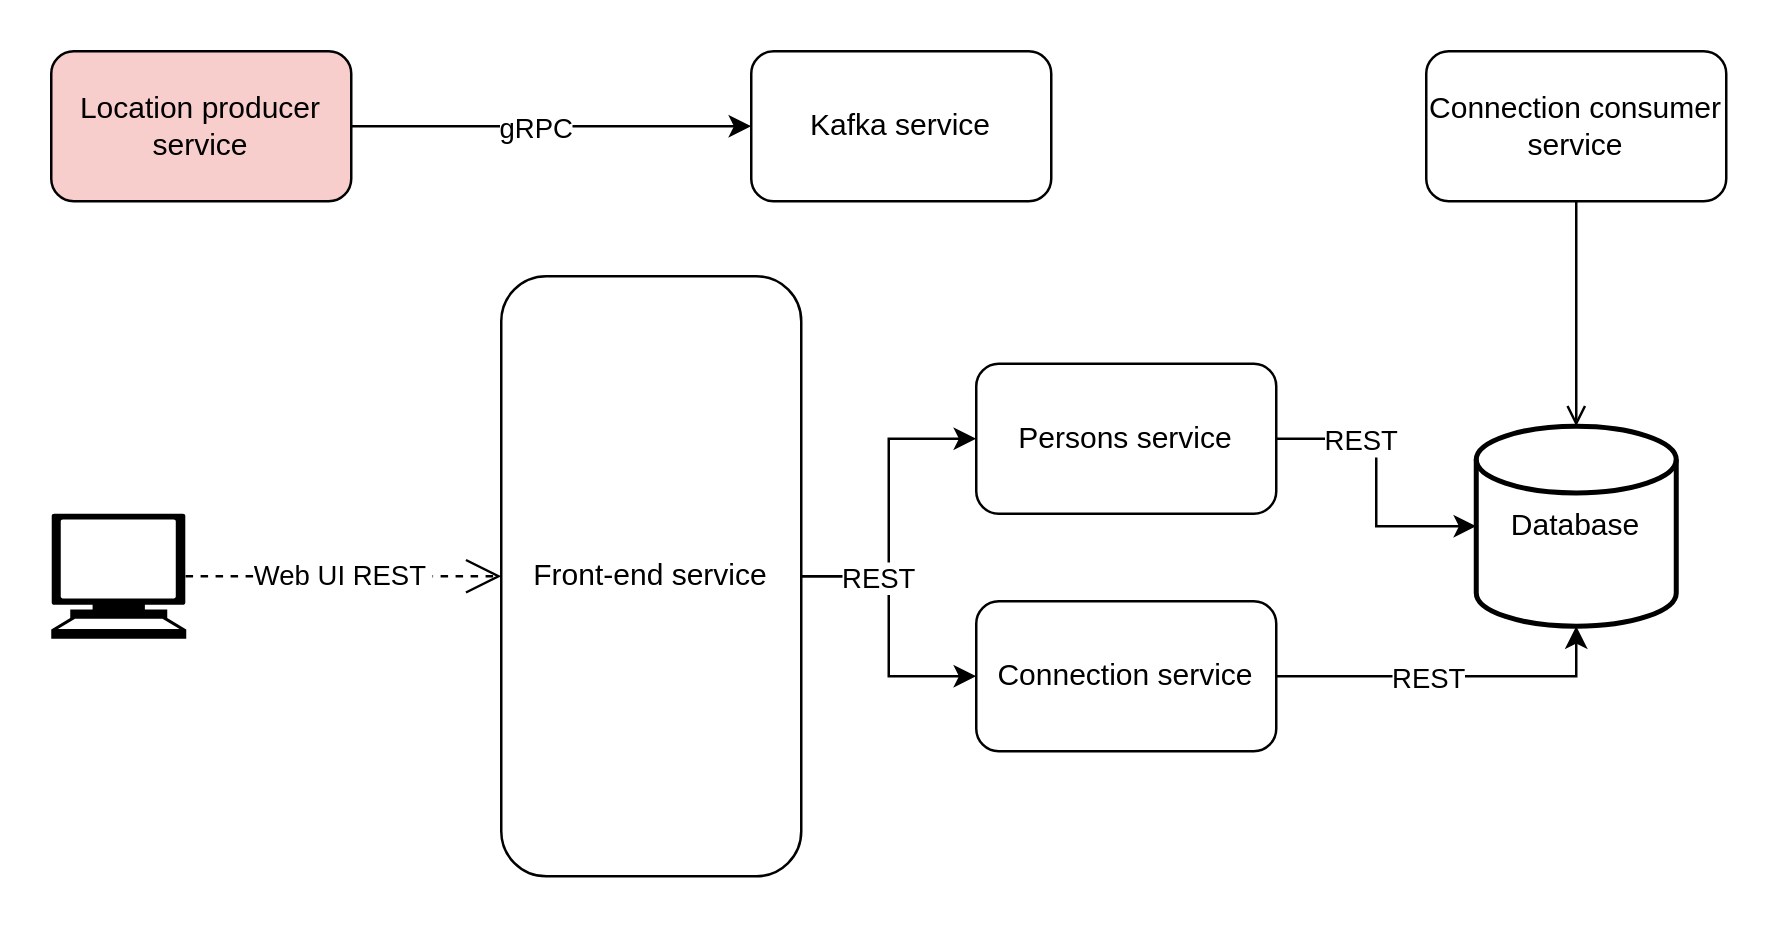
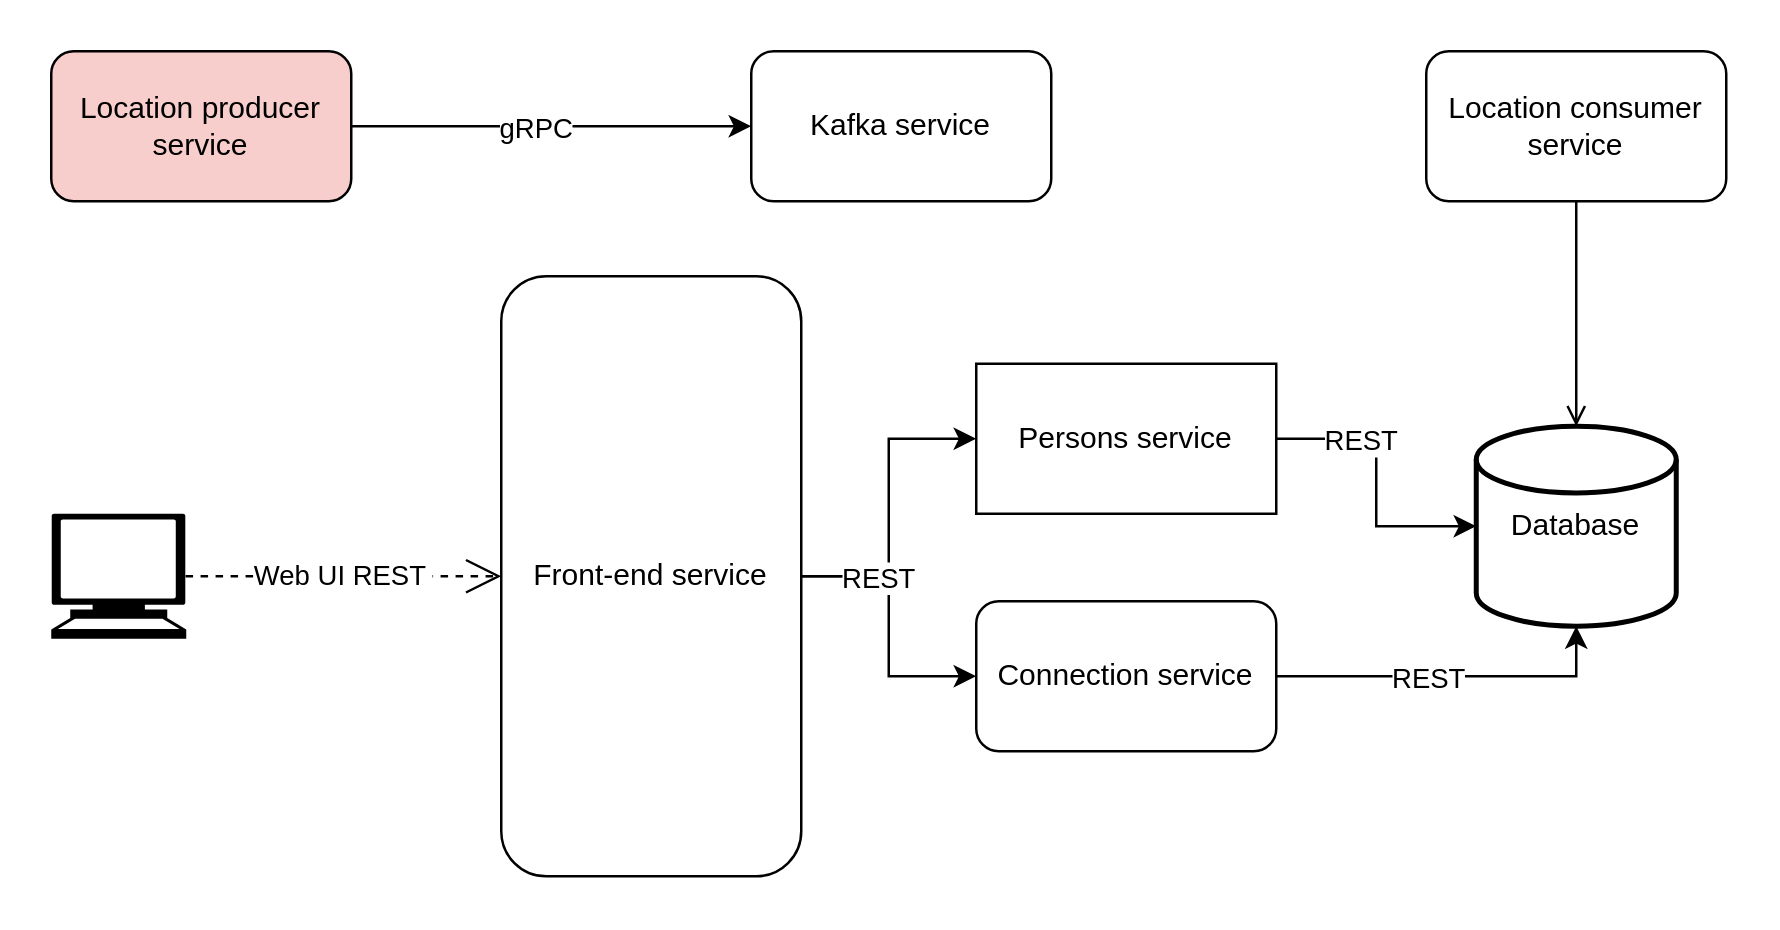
  <mxCell id="0" />
  <mxCell id="1" parent="0" />
  <mxCell id="2" style="edgeStyle=orthogonalEdgeStyle;rounded=0;orthogonalLoop=1;jettySize=auto;html=1;entryX=0;entryY=0.5;entryDx=0;entryDy=0;" edge="1" parent="1" source="5" target="17"><mxGeometry relative="1" as="geometry" /></mxCell>
  <mxCell id="3" style="edgeStyle=orthogonalEdgeStyle;rounded=0;orthogonalLoop=1;jettySize=auto;html=1;entryX=0;entryY=0.5;entryDx=0;entryDy=0;" edge="1" parent="1" source="5" target="20"><mxGeometry relative="1" as="geometry" /></mxCell>
  <mxCell id="4" value="REST" style="edgeLabel;html=1;align=center;verticalAlign=middle;resizable=0;points=[];" vertex="1" connectable="0" parent="3"><mxGeometry x="0.364" y="-2" relative="1" as="geometry"><mxPoint x="-5" y="-42" as="offset" /></mxGeometry></mxCell>
  <mxCell id="5" value="Front-end service" style="rounded=1;whiteSpace=wrap;html=1;" vertex="1" parent="1"><mxGeometry x="200" y="110" width="120" height="240" as="geometry" /></mxCell>
  <mxCell id="6" value="" style="shape=mxgraph.signs.tech.computer;html=1;pointerEvents=1;fillColor=#000000;strokeColor=none;verticalLabelPosition=bottom;verticalAlign=top;align=center;" vertex="1" parent="1"><mxGeometry x="20" y="205" width="54" height="50" as="geometry" /></mxCell>
  <mxCell id="7" style="edgeStyle=orthogonalEdgeStyle;rounded=0;orthogonalLoop=1;jettySize=auto;html=1;entryX=0;entryY=0.5;entryDx=0;entryDy=0;" edge="1" parent="1" source="9" target="12"><mxGeometry relative="1" as="geometry" /></mxCell>
  <mxCell id="8" value="gRPC" style="edgeLabel;html=1;align=center;verticalAlign=middle;resizable=0;points=[];" vertex="1" connectable="0" parent="7"><mxGeometry x="-0.087" relative="1" as="geometry"><mxPoint as="offset" /></mxGeometry></mxCell>
  <mxCell id="9" value="Location producer service" style="rounded=1;whiteSpace=wrap;html=1;fillColor=#f8cecc;" vertex="1" parent="1"><mxGeometry x="20" y="20" width="120" height="60" as="geometry" /></mxCell>
  <mxCell id="10" value="Web UI REST&amp;nbsp;" style="endArrow=open;endSize=12;dashed=1;html=1;rounded=0;edgeStyle=orthogonalEdgeStyle;exitX=0.995;exitY=0.5;exitDx=0;exitDy=0;exitPerimeter=0;" edge="1" parent="1" source="6"><mxGeometry width="160" relative="1" as="geometry"><mxPoint x="72" y="60" as="sourcePoint" /><mxPoint x="200" y="230" as="targetPoint" /></mxGeometry></mxCell>
  <mxCell id="11" value="Database" style="strokeWidth=2;html=1;shape=mxgraph.flowchart.database;whiteSpace=wrap;" vertex="1" parent="1"><mxGeometry x="590" y="170" width="80" height="80" as="geometry" /></mxCell>
  <mxCell id="12" value="Kafka service" style="rounded=1;whiteSpace=wrap;html=1;" vertex="1" parent="1"><mxGeometry x="300" y="20" width="120" height="60" as="geometry" /></mxCell>
  <mxCell id="13" style="edgeStyle=orthogonalEdgeStyle;rounded=0;orthogonalLoop=1;jettySize=auto;html=1;entryX=0.5;entryY=0;entryDx=0;entryDy=0;entryPerimeter=0;endArrow=open;" edge="1" parent="1" source="14" target="11"><mxGeometry relative="1" as="geometry" /></mxCell>
- <mxCell id="14" value="Connection consumer service" style="rounded=1;whiteSpace=wrap;html=1;" vertex="1" parent="1"><mxGeometry x="570" y="20" width="120" height="60" as="geometry" /></mxCell>
+ <mxCell id="14" value="Location consumer service" style="rounded=1;whiteSpace=wrap;html=1;" vertex="1" parent="1"><mxGeometry x="570" y="20" width="120" height="60" as="geometry" /></mxCell>
  <mxCell id="15" style="edgeStyle=orthogonalEdgeStyle;rounded=0;orthogonalLoop=1;jettySize=auto;html=1;entryX=0;entryY=0.5;entryDx=0;entryDy=0;entryPerimeter=0;" edge="1" parent="1" source="17" target="11"><mxGeometry relative="1" as="geometry" /></mxCell>
  <mxCell id="16" value="REST" style="edgeLabel;html=1;align=center;verticalAlign=middle;resizable=0;points=[];" vertex="1" connectable="0" parent="15"><mxGeometry x="-0.426" relative="1" as="geometry"><mxPoint as="offset" /></mxGeometry></mxCell>
- <mxCell id="17" value="Persons service" style="rounded=1;whiteSpace=wrap;html=1;" vertex="1" parent="1"><mxGeometry x="390" y="145" width="120" height="60" as="geometry" /></mxCell>
+ <mxCell id="17" value="Persons service" style="whiteSpace=wrap;html=1;rounded=0;" vertex="1" parent="1"><mxGeometry x="390" y="145" width="120" height="60" as="geometry" /></mxCell>
  <mxCell id="18" style="edgeStyle=orthogonalEdgeStyle;rounded=0;orthogonalLoop=1;jettySize=auto;html=1;entryX=0.5;entryY=1;entryDx=0;entryDy=0;entryPerimeter=0;" edge="1" parent="1" source="20" target="11"><mxGeometry relative="1" as="geometry" /></mxCell>
  <mxCell id="19" value="REST" style="edgeLabel;html=1;align=center;verticalAlign=middle;resizable=0;points=[];" vertex="1" connectable="0" parent="18"><mxGeometry x="-0.357" y="-4" relative="1" as="geometry"><mxPoint x="15" y="-4" as="offset" /></mxGeometry></mxCell>
  <mxCell id="20" value="Connection service" style="rounded=1;whiteSpace=wrap;html=1;" vertex="1" parent="1"><mxGeometry x="390" y="240" width="120" height="60" as="geometry" /></mxCell>
